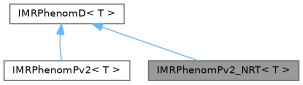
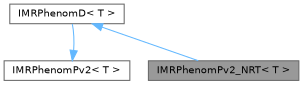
  digraph {
    node [color=gray40 fillcolor=white fontname=Helvetica fontsize=10 shape=box style=filled]
    edge [color=steelblue1 dir=back fontname=Helvetica fontsize=10 labelfontname=Helvetica labelfontsize=10 style=solid]
    n1 [fillcolor=grey60 fontcolor=black height=0.2 label="IMRPhenomPv2_NRT\< T \>" width=0.4]
    n2 [height=0.2 label="IMRPhenomPv2\< T \>" width=0.4]
    n3 [height=0.2 label="IMRPhenomD\< T \>" width=0.4]
    n3 -> n1
-   n3 -> n2
+   n2 -> n3
  }
